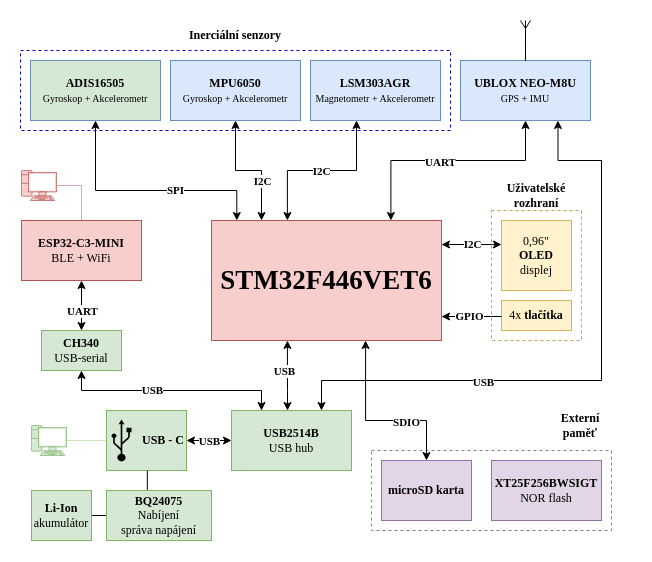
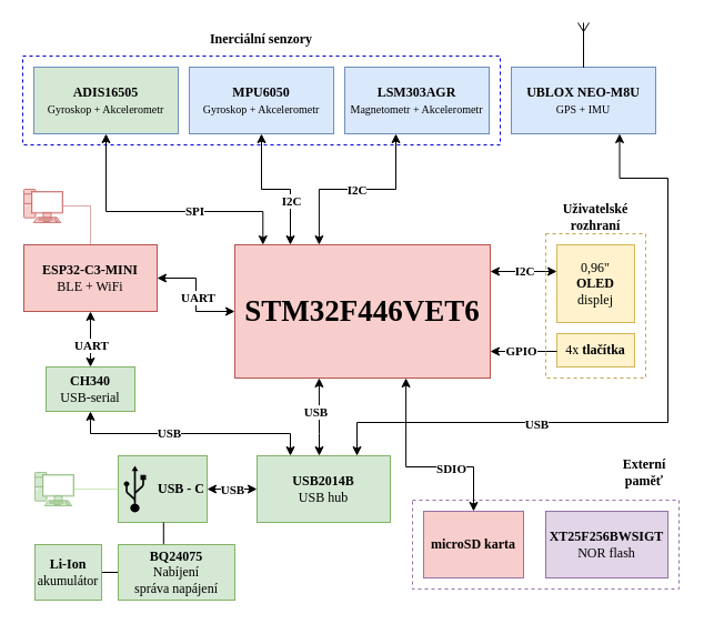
  <mxCell id="0" />
  <mxCell id="1" parent="0" />
  <mxCell id="2" value="" style="rounded=0;whiteSpace=wrap;html=1;fillColor=none;strokeColor=#9673a6;dashed=1;" parent="1" vertex="1"><mxGeometry x="371" y="450" width="240" height="80" as="geometry" /></mxCell>
  <mxCell id="3" value="" style="rounded=0;whiteSpace=wrap;html=1;fillColor=none;strokeColor=#C2A54E;dashed=1;" parent="1" vertex="1"><mxGeometry x="491" y="210" width="90" height="130" as="geometry" /></mxCell>
+ <mxCell id="4" style="edgeStyle=orthogonalEdgeStyle;rounded=0;orthogonalLoop=1;jettySize=auto;html=1;entryX=1;entryY=0.5;entryDx=0;entryDy=0;startArrow=classic;startFill=1;" parent="1" source="6" target="21" edge="1"><mxGeometry relative="1" as="geometry" /></mxCell>
+ <mxCell id="5" value="&lt;font face=&quot;CMU Serif Roman&quot;&gt;&lt;b&gt;UART&lt;/b&gt;&lt;/font&gt;" style="edgeLabel;html=1;align=center;verticalAlign=middle;resizable=0;points=[];" parent="4" vertex="1" connectable="0"><mxGeometry x="-0.04" y="-1" relative="1" as="geometry"><mxPoint as="offset" /></mxGeometry></mxCell>
  <mxCell id="6" value="&lt;span style=&quot;color: rgb(0, 0, 0); font-family: &amp;quot;CMU Serif Roman&amp;quot;; font-style: normal; font-variant-ligatures: normal; font-variant-caps: normal; letter-spacing: normal; orphans: 2; text-align: center; text-indent: 0px; text-transform: none; widows: 2; word-spacing: 0px; -webkit-text-stroke-width: 0px; text-decoration-thickness: initial; text-decoration-style: initial; text-decoration-color: initial; float: none; display: inline !important;&quot;&gt;&lt;b style=&quot;&quot;&gt;&lt;font style=&quot;font-size: 27px;&quot;&gt;STM32F446VET6&lt;/font&gt;&lt;/b&gt;&lt;/span&gt;" style="rounded=0;whiteSpace=wrap;html=1;fontSize=14;fillColor=#f8cecc;strokeColor=#b85450;points=[[0,0,0,0,0],[0,0.2,0,0,0],[0,0.4,0,0,0],[0,0.6,0,0,0],[0,0.8,0,0,0],[0,1,0,0,0],[0.11,0,0,0,0],[0.11,1,0,0,0],[0.22,0,0,0,0],[0.22,1,0,0,0],[0.33,0,0,0,0],[0.33,1,0,0,0],[0.44,0,0,0,0],[0.44,1,0,0,0],[0.56,0,0,0,0],[0.56,1,0,0,0],[0.67,0,0,0,0],[0.67,1,0,0,0],[0.78,0,0,0,0],[0.78,1,0,0,0],[0.89,0,0,0,0],[0.89,1,0,0,0],[1,0,0,0,0],[1,0.2,0,0,0],[1,0.4,0,0,0],[1,0.6,0,0,0],[1,0.8,0,0,0],[1,1,0,0,0]];" parent="1" vertex="1"><mxGeometry x="211" y="220" width="230" height="120" as="geometry" /></mxCell>
  <mxCell id="7" value="" style="rounded=0;whiteSpace=wrap;html=1;fillColor=none;strokeColor=#0000CC;align=left;dashed=1;" parent="1" vertex="1"><mxGeometry x="20" y="50" width="430" height="80" as="geometry" /></mxCell>
  <mxCell id="8" value="&lt;b style=&quot;border-color: var(--border-color); font-family: &amp;quot;CMU Serif Roman&amp;quot;; text-align: left;&quot;&gt;Inerciální senzory&lt;/b&gt;" style="text;html=1;strokeColor=none;fillColor=none;align=center;verticalAlign=middle;whiteSpace=wrap;rounded=0;" parent="1" vertex="1"><mxGeometry x="185" y="20" width="100" height="30" as="geometry" /></mxCell>
  <mxCell id="9" value="&lt;font face=&quot;CMU Serif Roman&quot;&gt;&lt;b&gt;ADIS16505&lt;/b&gt;&lt;br&gt;&lt;font style=&quot;font-size: 10px;&quot;&gt;Gyroskop + Akcelerometr&lt;/font&gt;&lt;br&gt;&lt;/font&gt;" style="rounded=0;whiteSpace=wrap;html=1;fillColor=#d5e8d4;strokeColor=#6c8ebf;" parent="1" vertex="1"><mxGeometry x="30" y="60" width="130" height="60" as="geometry" /></mxCell>
  <mxCell id="10" style="edgeStyle=orthogonalEdgeStyle;rounded=0;orthogonalLoop=1;jettySize=auto;html=1;startArrow=classic;startFill=1;exitX=0.5;exitY=1;exitDx=0;exitDy=0;" parent="1" source="12" target="6" edge="1"><mxGeometry relative="1" as="geometry"><mxPoint x="301" y="250" as="targetPoint" /><Array as="points"><mxPoint x="235" y="170" /><mxPoint x="261" y="170" /></Array></mxGeometry></mxCell>
  <mxCell id="11" value="&lt;font face=&quot;CMU Serif Roman&quot;&gt;&lt;b&gt;I2C&lt;/b&gt;&lt;/font&gt;" style="edgeLabel;html=1;align=center;verticalAlign=middle;resizable=0;points=[];" parent="10" vertex="1" connectable="0"><mxGeometry x="-0.096" relative="1" as="geometry"><mxPoint x="19" y="10" as="offset" /></mxGeometry></mxCell>
  <mxCell id="12" value="&lt;font face=&quot;CMU Serif Roman&quot;&gt;&lt;b&gt;MPU6050&lt;/b&gt;&lt;br&gt;&lt;font style=&quot;font-size: 10px;&quot;&gt;Gyroskop + Akcelerometr&lt;/font&gt;&lt;br&gt;&lt;/font&gt;" style="rounded=0;whiteSpace=wrap;html=1;fillColor=#dae8fc;strokeColor=#6c8ebf;" parent="1" vertex="1"><mxGeometry x="170" y="60" width="130" height="60" as="geometry" /></mxCell>
  <mxCell id="13" value="&lt;font face=&quot;CMU Serif Roman&quot;&gt;&lt;b&gt;LSM303AGR&lt;/b&gt;&lt;br&gt;&lt;font style=&quot;font-size: 10px;&quot;&gt;Magnetometr + Akcelerometr&lt;/font&gt;&lt;br&gt;&lt;/font&gt;" style="rounded=0;whiteSpace=wrap;html=1;fillColor=#dae8fc;strokeColor=#6c8ebf;" parent="1" vertex="1"><mxGeometry x="310" y="60" width="130" height="60" as="geometry" /></mxCell>
  <mxCell id="14" style="edgeStyle=orthogonalEdgeStyle;rounded=0;orthogonalLoop=1;jettySize=auto;html=1;entryX=0.11;entryY=0;entryDx=0;entryDy=0;entryPerimeter=0;startArrow=classic;startFill=1;exitX=0.5;exitY=1;exitDx=0;exitDy=0;" parent="1" source="9" target="6" edge="1"><mxGeometry relative="1" as="geometry"><Array as="points"><mxPoint x="95" y="190" /><mxPoint x="236" y="190" /></Array></mxGeometry></mxCell>
  <mxCell id="15" value="&lt;font face=&quot;CMU Serif Roman&quot;&gt;&lt;b&gt;SPI&lt;/b&gt;&lt;/font&gt;" style="edgeLabel;html=1;align=center;verticalAlign=middle;resizable=0;points=[];" parent="14" vertex="1" connectable="0"><mxGeometry x="0.239" y="1" relative="1" as="geometry"><mxPoint as="offset" /></mxGeometry></mxCell>
  <mxCell id="16" style="edgeStyle=orthogonalEdgeStyle;rounded=0;orthogonalLoop=1;jettySize=auto;html=1;entryX=0.33;entryY=0;entryDx=0;entryDy=0;entryPerimeter=0;startArrow=classic;startFill=1;" parent="1" source="13" target="6" edge="1"><mxGeometry relative="1" as="geometry"><Array as="points"><mxPoint x="356" y="170" /><mxPoint x="287" y="170" /></Array></mxGeometry></mxCell>
  <mxCell id="17" value="&lt;font face=&quot;CMU Serif Roman&quot;&gt;&lt;b&gt;I2C&lt;/b&gt;&lt;/font&gt;" style="edgeLabel;html=1;align=center;verticalAlign=middle;resizable=0;points=[];" parent="16" vertex="1" connectable="0"><mxGeometry x="0.031" y="-1" relative="1" as="geometry"><mxPoint x="1" y="1" as="offset" /></mxGeometry></mxCell>
  <mxCell id="18" value="&lt;font face=&quot;CMU Serif Roman&quot;&gt;&lt;b&gt;UBLOX NEO-M8U&lt;/b&gt;&lt;br&gt;&lt;font style=&quot;font-size: 10px;&quot;&gt;GPS + IMU&lt;/font&gt;&lt;br&gt;&lt;/font&gt;" style="rounded=0;whiteSpace=wrap;html=1;fillColor=#dae8fc;strokeColor=#6c8ebf;" parent="1" vertex="1"><mxGeometry x="460" y="60" width="130" height="60" as="geometry" /></mxCell>
- <mxCell id="19" style="edgeStyle=orthogonalEdgeStyle;rounded=0;orthogonalLoop=1;jettySize=auto;html=1;entryX=0.78;entryY=0;entryDx=0;entryDy=0;entryPerimeter=0;startArrow=classic;startFill=1;" parent="1" source="18" target="6" edge="1"><mxGeometry relative="1" as="geometry"><Array as="points"><mxPoint x="525" y="160" /><mxPoint x="390" y="160" /></Array></mxGeometry></mxCell>
- <mxCell id="20" value="&lt;font face=&quot;CMU Serif Roman&quot;&gt;&lt;b&gt;UART&lt;/b&gt;&lt;/font&gt;" style="edgeLabel;html=1;align=center;verticalAlign=middle;resizable=0;points=[];" parent="19" vertex="1" connectable="0"><mxGeometry x="0.077" y="1" relative="1" as="geometry"><mxPoint as="offset" /></mxGeometry></mxCell>
  <mxCell id="21" value="&lt;font face=&quot;CMU Serif Roman&quot;&gt;&lt;b&gt;ESP32-C3-MINI&lt;/b&gt;&lt;br&gt;BLE + WiFi&lt;br&gt;&lt;/font&gt;" style="rounded=0;whiteSpace=wrap;html=1;fillColor=#f8cecc;strokeColor=#b85450;" parent="1" vertex="1"><mxGeometry x="21" y="220" width="120" height="60" as="geometry" /></mxCell>
  <mxCell id="22" value="" style="verticalLabelPosition=bottom;shadow=0;dashed=0;align=center;html=1;verticalAlign=top;shape=mxgraph.electrical.radio.aerial_-_antenna_1;" parent="1" vertex="1"><mxGeometry x="520" y="20" width="10" height="20" as="geometry" /></mxCell>
  <mxCell id="23" style="edgeStyle=orthogonalEdgeStyle;rounded=0;orthogonalLoop=1;jettySize=auto;html=1;entryX=0.5;entryY=1;entryDx=0;entryDy=0;entryPerimeter=0;endArrow=none;endFill=0;" parent="1" source="18" target="22" edge="1"><mxGeometry relative="1" as="geometry" /></mxCell>
  <mxCell id="24" value="" style="group" parent="1" vertex="1" connectable="0"><mxGeometry x="106" y="410" width="80" height="60" as="geometry" /></mxCell>
  <mxCell id="25" value="&lt;font face=&quot;CMU Serif Roman&quot;&gt;&lt;b&gt;USB - C&lt;/b&gt;&lt;/font&gt;" style="rounded=0;whiteSpace=wrap;html=1;fillColor=#d5e8d4;strokeColor=#82b366;align=right;" parent="24" vertex="1"><mxGeometry width="80" height="60" as="geometry" /></mxCell>
  <mxCell id="26" value="" style="shape=mxgraph.signs.tech.usb;html=1;pointerEvents=1;fillColor=#000000;strokeColor=none;verticalLabelPosition=bottom;verticalAlign=top;align=center;" parent="24" vertex="1"><mxGeometry x="5" y="9" width="20" height="42" as="geometry" /></mxCell>
  <mxCell id="27" value="" style="verticalAlign=top;verticalLabelPosition=bottom;labelPosition=center;align=center;html=1;outlineConnect=0;fillColor=#d5e8d4;strokeColor=#82b366;gradientDirection=north;strokeWidth=2;shape=mxgraph.networks.pc;" parent="1" vertex="1"><mxGeometry x="31" y="425" width="35" height="30" as="geometry" /></mxCell>
  <mxCell id="28" style="edgeStyle=orthogonalEdgeStyle;rounded=0;orthogonalLoop=1;jettySize=auto;html=1;entryX=1;entryY=0.5;entryDx=0;entryDy=0;entryPerimeter=0;endArrow=none;endFill=0;dashed=1;dashPattern=1 1;strokeColor=#97D077;" parent="1" source="25" target="27" edge="1"><mxGeometry relative="1" as="geometry" /></mxCell>
  <mxCell id="29" style="edgeStyle=orthogonalEdgeStyle;rounded=0;orthogonalLoop=1;jettySize=auto;html=1;exitX=0.25;exitY=0;exitDx=0;exitDy=0;startArrow=classic;startFill=1;" parent="1" source="33" target="38" edge="1"><mxGeometry relative="1" as="geometry"><mxPoint x="260.857" y="380" as="targetPoint" /></mxGeometry></mxCell>
  <mxCell id="30" value="&lt;font face=&quot;CMU Serif Roman&quot;&gt;&lt;b&gt;USB&lt;/b&gt;&lt;/font&gt;" style="edgeLabel;html=1;align=center;verticalAlign=middle;resizable=0;points=[];" parent="29" vertex="1" connectable="0"><mxGeometry x="0.18" y="-1" relative="1" as="geometry"><mxPoint as="offset" /></mxGeometry></mxCell>
  <mxCell id="31" style="edgeStyle=orthogonalEdgeStyle;rounded=0;orthogonalLoop=1;jettySize=auto;html=1;entryX=0.75;entryY=1;entryDx=0;entryDy=0;startArrow=classic;startFill=1;" parent="1" source="33" target="18" edge="1"><mxGeometry relative="1" as="geometry"><Array as="points"><mxPoint x="321" y="380" /><mxPoint x="601" y="380" /><mxPoint x="601" y="160" /><mxPoint x="558" y="160" /></Array></mxGeometry></mxCell>
  <mxCell id="32" value="&lt;font face=&quot;CMU Serif Roman&quot;&gt;&lt;b&gt;USB&lt;/b&gt;&lt;/font&gt;" style="edgeLabel;html=1;align=center;verticalAlign=middle;resizable=0;points=[];" parent="31" vertex="1" connectable="0"><mxGeometry x="-0.378" y="-1" relative="1" as="geometry"><mxPoint as="offset" /></mxGeometry></mxCell>
- <mxCell id="33" value="&lt;font face=&quot;CMU Serif Roman&quot;&gt;&lt;b&gt;USB2514B&lt;/b&gt;&lt;br&gt;USB hub&lt;br&gt;&lt;/font&gt;" style="rounded=0;whiteSpace=wrap;html=1;fillColor=#d5e8d4;strokeColor=#82b366;" parent="1" vertex="1"><mxGeometry x="231" y="410" width="120" height="60" as="geometry" /></mxCell>
+ <mxCell id="33" value="&lt;font face=&quot;CMU Serif Roman&quot;&gt;&lt;b&gt;USB2014B&lt;/b&gt;&lt;br&gt;USB hub&lt;br&gt;&lt;/font&gt;" style="rounded=0;whiteSpace=wrap;html=1;fillColor=#d5e8d4;strokeColor=#82b366;" parent="1" vertex="1"><mxGeometry x="231" y="410" width="120" height="60" as="geometry" /></mxCell>
  <mxCell id="34" style="edgeStyle=orthogonalEdgeStyle;rounded=0;orthogonalLoop=1;jettySize=auto;html=1;entryX=0;entryY=0.5;entryDx=0;entryDy=0;startArrow=classic;startFill=1;" parent="1" source="25" target="33" edge="1"><mxGeometry relative="1" as="geometry" /></mxCell>
  <mxCell id="35" value="&lt;b&gt;&lt;font face=&quot;CMU Serif Roman&quot;&gt;USB&lt;/font&gt;&lt;/b&gt;" style="edgeLabel;html=1;align=center;verticalAlign=middle;resizable=0;points=[];" parent="34" vertex="1" connectable="0"><mxGeometry x="-0.035" relative="1" as="geometry"><mxPoint as="offset" /></mxGeometry></mxCell>
  <mxCell id="36" style="edgeStyle=orthogonalEdgeStyle;rounded=0;orthogonalLoop=1;jettySize=auto;html=1;entryX=0.5;entryY=1;entryDx=0;entryDy=0;startArrow=classic;startFill=1;" parent="1" source="38" target="21" edge="1"><mxGeometry relative="1" as="geometry" /></mxCell>
  <mxCell id="37" value="&lt;b&gt;&lt;font face=&quot;CMU Serif Roman&quot;&gt;UART&lt;/font&gt;&lt;/b&gt;" style="edgeLabel;html=1;align=center;verticalAlign=middle;resizable=0;points=[];" parent="36" vertex="1" connectable="0"><mxGeometry x="0.157" relative="1" as="geometry"><mxPoint y="9" as="offset" /></mxGeometry></mxCell>
  <mxCell id="38" value="&lt;font face=&quot;CMU Serif Roman&quot;&gt;&lt;b&gt;CH340&lt;/b&gt;&lt;br&gt;USB-serial&lt;br&gt;&lt;/font&gt;" style="rounded=0;whiteSpace=wrap;html=1;fillColor=#d5e8d4;strokeColor=#82b366;" parent="1" vertex="1"><mxGeometry x="41" y="330" width="80" height="40" as="geometry" /></mxCell>
  <mxCell id="39" style="edgeStyle=orthogonalEdgeStyle;rounded=0;orthogonalLoop=1;jettySize=auto;html=1;entryX=0.33;entryY=1;entryDx=0;entryDy=0;entryPerimeter=0;startArrow=classic;startFill=1;" parent="1" source="33" target="6" edge="1"><mxGeometry relative="1" as="geometry"><Array as="points"><mxPoint x="287" y="390" /><mxPoint x="287" y="390" /></Array></mxGeometry></mxCell>
  <mxCell id="40" value="&lt;font face=&quot;CMU Serif Roman&quot;&gt;&lt;b&gt;USB&lt;/b&gt;&lt;/font&gt;" style="edgeLabel;html=1;align=center;verticalAlign=middle;resizable=0;points=[];" parent="39" vertex="1" connectable="0"><mxGeometry x="0.131" y="3" relative="1" as="geometry"><mxPoint as="offset" /></mxGeometry></mxCell>
  <mxCell id="41" value="&lt;font face=&quot;CMU Serif Roman&quot;&gt;0,96&quot;&lt;br&gt;&lt;b&gt;OLED &lt;/b&gt;displej&lt;/font&gt;" style="rounded=0;whiteSpace=wrap;html=1;fillColor=#fff2cc;strokeColor=#d6b656;" parent="1" vertex="1"><mxGeometry x="501" y="220" width="70" height="70" as="geometry" /></mxCell>
  <mxCell id="42" value="&lt;font face=&quot;CMU Serif Roman&quot;&gt;4x &lt;b&gt;tlačítka&lt;/b&gt;&lt;/font&gt;" style="rounded=0;whiteSpace=wrap;html=1;fillColor=#fff2cc;strokeColor=#d6b656;" parent="1" vertex="1"><mxGeometry x="501" y="300" width="70" height="30" as="geometry" /></mxCell>
  <mxCell id="43" value="&lt;b style=&quot;border-color: var(--border-color); font-family: &amp;quot;CMU Serif Roman&amp;quot;; text-align: left;&quot;&gt;Uživatelské rozhraní&lt;/b&gt;" style="text;html=1;strokeColor=none;fillColor=none;align=center;verticalAlign=middle;whiteSpace=wrap;rounded=0;" parent="1" vertex="1"><mxGeometry x="486" y="180" width="100" height="30" as="geometry" /></mxCell>
  <mxCell id="44" style="edgeStyle=orthogonalEdgeStyle;rounded=0;orthogonalLoop=1;jettySize=auto;html=1;entryX=1;entryY=0.2;entryDx=0;entryDy=0;entryPerimeter=0;startArrow=classic;startFill=1;" parent="1" source="41" target="6" edge="1"><mxGeometry relative="1" as="geometry"><Array as="points"><mxPoint x="491" y="244" /><mxPoint x="491" y="244" /></Array></mxGeometry></mxCell>
  <mxCell id="45" value="&lt;b&gt;&lt;font face=&quot;CMU Serif Roman&quot;&gt;I2C&lt;/font&gt;&lt;/b&gt;" style="edgeLabel;html=1;align=center;verticalAlign=middle;resizable=0;points=[];" parent="44" vertex="1" connectable="0"><mxGeometry x="-0.091" y="-1" relative="1" as="geometry"><mxPoint x="-3" as="offset" /></mxGeometry></mxCell>
  <mxCell id="46" style="edgeStyle=orthogonalEdgeStyle;rounded=0;orthogonalLoop=1;jettySize=auto;html=1;entryX=1;entryY=0.8;entryDx=0;entryDy=0;entryPerimeter=0;" parent="1" source="42" target="6" edge="1"><mxGeometry relative="1" as="geometry"><Array as="points"><mxPoint x="491" y="316" /><mxPoint x="491" y="316" /></Array></mxGeometry></mxCell>
  <mxCell id="47" value="&lt;font face=&quot;CMU Serif Roman&quot;&gt;&lt;b&gt;GPIO&lt;/b&gt;&lt;/font&gt;" style="edgeLabel;html=1;align=center;verticalAlign=middle;resizable=0;points=[];" parent="46" vertex="1" connectable="0"><mxGeometry x="-0.066" relative="1" as="geometry"><mxPoint x="-5" y="-1" as="offset" /></mxGeometry></mxCell>
- <mxCell id="48" value="&lt;b&gt;&lt;font face=&quot;CMU Serif Roman&quot;&gt;microSD karta&lt;/font&gt;&lt;/b&gt;" style="rounded=0;whiteSpace=wrap;html=1;fillColor=#e1d5e7;strokeColor=#9673a6;" parent="1" vertex="1"><mxGeometry x="381" y="460" width="90" height="60" as="geometry" /></mxCell>
+ <mxCell id="48" value="&lt;b&gt;&lt;font face=&quot;CMU Serif Roman&quot;&gt;microSD karta&lt;/font&gt;&lt;/b&gt;" style="rounded=0;whiteSpace=wrap;html=1;fillColor=#f8cecc;strokeColor=#9673a6;" parent="1" vertex="1"><mxGeometry x="381" y="460" width="90" height="60" as="geometry" /></mxCell>
  <mxCell id="49" value="&lt;font face=&quot;CMU Serif Roman&quot;&gt;&lt;b&gt;XT25F256BWSIGT&lt;br&gt;&lt;/b&gt;NOR flash&lt;/font&gt;" style="rounded=0;whiteSpace=wrap;html=1;fillColor=#e1d5e7;strokeColor=#9673a6;" parent="1" vertex="1"><mxGeometry x="491" y="460" width="110" height="60" as="geometry" /></mxCell>
  <mxCell id="50" style="edgeStyle=orthogonalEdgeStyle;rounded=0;orthogonalLoop=1;jettySize=auto;html=1;entryX=0.67;entryY=1;entryDx=0;entryDy=0;entryPerimeter=0;startArrow=classic;startFill=1;" parent="1" source="48" target="6" edge="1"><mxGeometry relative="1" as="geometry"><Array as="points"><mxPoint x="426" y="420" /><mxPoint x="365" y="420" /></Array></mxGeometry></mxCell>
  <mxCell id="51" value="&lt;font face=&quot;CMU Serif Roman&quot;&gt;&lt;b&gt;SDIO&lt;/b&gt;&lt;/font&gt;" style="edgeLabel;html=1;align=center;verticalAlign=middle;resizable=0;points=[];" parent="50" vertex="1" connectable="0"><mxGeometry x="-0.325" relative="1" as="geometry"><mxPoint y="1" as="offset" /></mxGeometry></mxCell>
  <mxCell id="52" value="&lt;b style=&quot;border-color: var(--border-color); font-family: &amp;quot;CMU Serif Roman&amp;quot;; text-align: left;&quot;&gt;Externí&lt;br&gt;paměť&lt;br&gt;&lt;/b&gt;" style="text;html=1;strokeColor=none;fillColor=none;align=center;verticalAlign=middle;whiteSpace=wrap;rounded=0;" parent="1" vertex="1"><mxGeometry x="530" y="410" width="100" height="30" as="geometry" /></mxCell>
  <mxCell id="53" style="edgeStyle=orthogonalEdgeStyle;rounded=0;orthogonalLoop=1;jettySize=auto;html=1;entryX=1;entryY=0.5;entryDx=0;entryDy=0;endArrow=none;endFill=0;" parent="1" source="54" target="55" edge="1"><mxGeometry relative="1" as="geometry" /></mxCell>
  <mxCell id="54" value="&lt;font face=&quot;CMU Serif Roman&quot;&gt;&lt;b&gt;BQ24075&lt;/b&gt;&lt;br&gt;Nabíjení&lt;br&gt;správa napájení&lt;br&gt;&lt;/font&gt;" style="rounded=0;whiteSpace=wrap;html=1;fillColor=#d5e8d4;strokeColor=#82b366;" parent="1" vertex="1"><mxGeometry x="106" y="490" width="105" height="50" as="geometry" /></mxCell>
  <mxCell id="55" value="&lt;font face=&quot;CMU Serif Roman&quot;&gt;&lt;b&gt;Li-Ion&lt;br&gt;&lt;/b&gt;akumulátor&lt;br&gt;&lt;/font&gt;" style="rounded=0;whiteSpace=wrap;html=1;fillColor=#d5e8d4;strokeColor=#82b366;" parent="1" vertex="1"><mxGeometry x="31" y="490" width="60" height="50" as="geometry" /></mxCell>
  <mxCell id="56" style="edgeStyle=orthogonalEdgeStyle;rounded=0;orthogonalLoop=1;jettySize=auto;html=1;entryX=0.389;entryY=-0.012;entryDx=0;entryDy=0;endArrow=none;endFill=0;entryPerimeter=0;exitX=0.5;exitY=1;exitDx=0;exitDy=0;" parent="1" source="25" target="54" edge="1"><mxGeometry relative="1" as="geometry"><mxPoint x="151" y="470" as="sourcePoint" /><mxPoint x="157.25" y="490" as="targetPoint" /><Array as="points"><mxPoint x="146" y="490" /><mxPoint x="147" y="490" /></Array></mxGeometry></mxCell>
  <mxCell id="57" value="" style="verticalAlign=top;verticalLabelPosition=bottom;labelPosition=center;align=center;html=1;outlineConnect=0;fillColor=#f8cecc;strokeColor=#b85450;gradientDirection=north;strokeWidth=2;shape=mxgraph.networks.pc;" vertex="1" parent="1"><mxGeometry x="21" y="170" width="35" height="30" as="geometry" /></mxCell>
  <mxCell id="58" style="edgeStyle=orthogonalEdgeStyle;rounded=0;orthogonalLoop=1;jettySize=auto;html=1;entryX=1;entryY=0.5;entryDx=0;entryDy=0;entryPerimeter=0;endArrow=none;endFill=0;dashed=1;dashPattern=1 1;strokeColor=#b85450;fillColor=#f8cecc;exitX=0.5;exitY=0;exitDx=0;exitDy=0;" edge="1" parent="1" target="57" source="21"><mxGeometry relative="1" as="geometry"><mxPoint x="30" y="215" as="sourcePoint" /></mxGeometry></mxCell>
